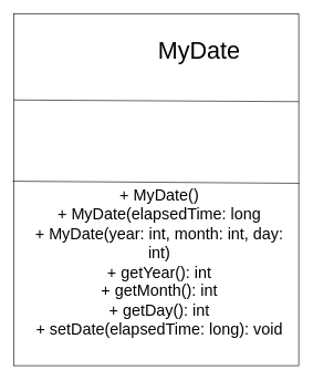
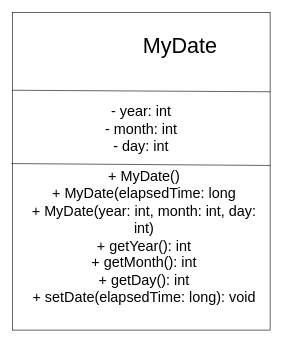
  <mxCell id="0" />
  <mxCell id="1" parent="0" />
  <mxCell id="2" value="" style="rounded=0;whiteSpace=wrap;html=1;" vertex="1" parent="1"><mxGeometry x="20" y="20" width="430" height="530" as="geometry" /></mxCell>
  <mxCell id="3" value="" style="endArrow=none;html=1;rounded=0;entryX=1;entryY=0.25;entryDx=0;entryDy=0;" edge="1" parent="1" target="2"><mxGeometry width="50" height="50" relative="1" as="geometry"><mxPoint x="20" y="150" as="sourcePoint" /><mxPoint x="-20" y="100" as="targetPoint" /></mxGeometry></mxCell>
  <mxCell id="4" value="&lt;font style=&quot;font-size: 36px;&quot;&gt;MyDate&lt;/font&gt;" style="text;strokeColor=none;align=center;fillColor=none;html=1;verticalAlign=middle;whiteSpace=wrap;rounded=0;" vertex="1" parent="1"><mxGeometry x="270" y="60" width="60" height="30" as="geometry" /></mxCell>
+ <mxCell id="5" value="&lt;font style=&quot;font-size: 24px;&quot;&gt;- year: int&lt;/font&gt;&lt;div&gt;&lt;font style=&quot;font-size: 24px;&quot;&gt;- month: int&lt;/font&gt;&lt;/div&gt;&lt;div&gt;&lt;font style=&quot;font-size: 24px;&quot;&gt;- day: int&lt;/font&gt;&lt;/div&gt;" style="text;strokeColor=none;align=center;fillColor=none;html=1;verticalAlign=middle;whiteSpace=wrap;rounded=0;" vertex="1" parent="1"><mxGeometry x="140" y="170" width="190" height="90" as="geometry" /></mxCell>
  <mxCell id="6" value="" style="endArrow=none;html=1;rounded=0;entryX=1.002;entryY=0.482;entryDx=0;entryDy=0;entryPerimeter=0;exitX=-0.003;exitY=0.476;exitDx=0;exitDy=0;exitPerimeter=0;" edge="1" parent="1" source="2" target="2"><mxGeometry width="50" height="50" relative="1" as="geometry"><mxPoint x="20" y="280" as="sourcePoint" /><mxPoint x="70" y="230" as="targetPoint" /></mxGeometry></mxCell>
  <mxCell id="7" value="&lt;font style=&quot;font-size: 24px;&quot;&gt;+ MyDate()&lt;/font&gt;&lt;div&gt;&lt;font style=&quot;font-size: 24px;&quot;&gt;+ MyDate(elapsedTime: long&lt;/font&gt;&lt;/div&gt;&lt;div&gt;&lt;font style=&quot;font-size: 24px;&quot;&gt;+ MyDate(year: int, month: int, day: int)&lt;/font&gt;&lt;/div&gt;&lt;div&gt;&lt;font style=&quot;font-size: 24px;&quot;&gt;+ getYear(): int&lt;/font&gt;&lt;/div&gt;&lt;div&gt;&lt;font style=&quot;font-size: 24px;&quot;&gt;+ getMonth(): int&lt;/font&gt;&lt;/div&gt;&lt;div&gt;&lt;font style=&quot;font-size: 24px;&quot;&gt;+ getDay(): int&lt;/font&gt;&lt;/div&gt;&lt;div&gt;&lt;font style=&quot;font-size: 24px;&quot;&gt;+ setDate(elapsedTime: long): void&lt;/font&gt;&lt;/div&gt;" style="text;strokeColor=none;align=center;fillColor=none;html=1;verticalAlign=middle;whiteSpace=wrap;rounded=0;" vertex="1" parent="1"><mxGeometry x="50" y="290" width="380" height="210" as="geometry" /></mxCell>
